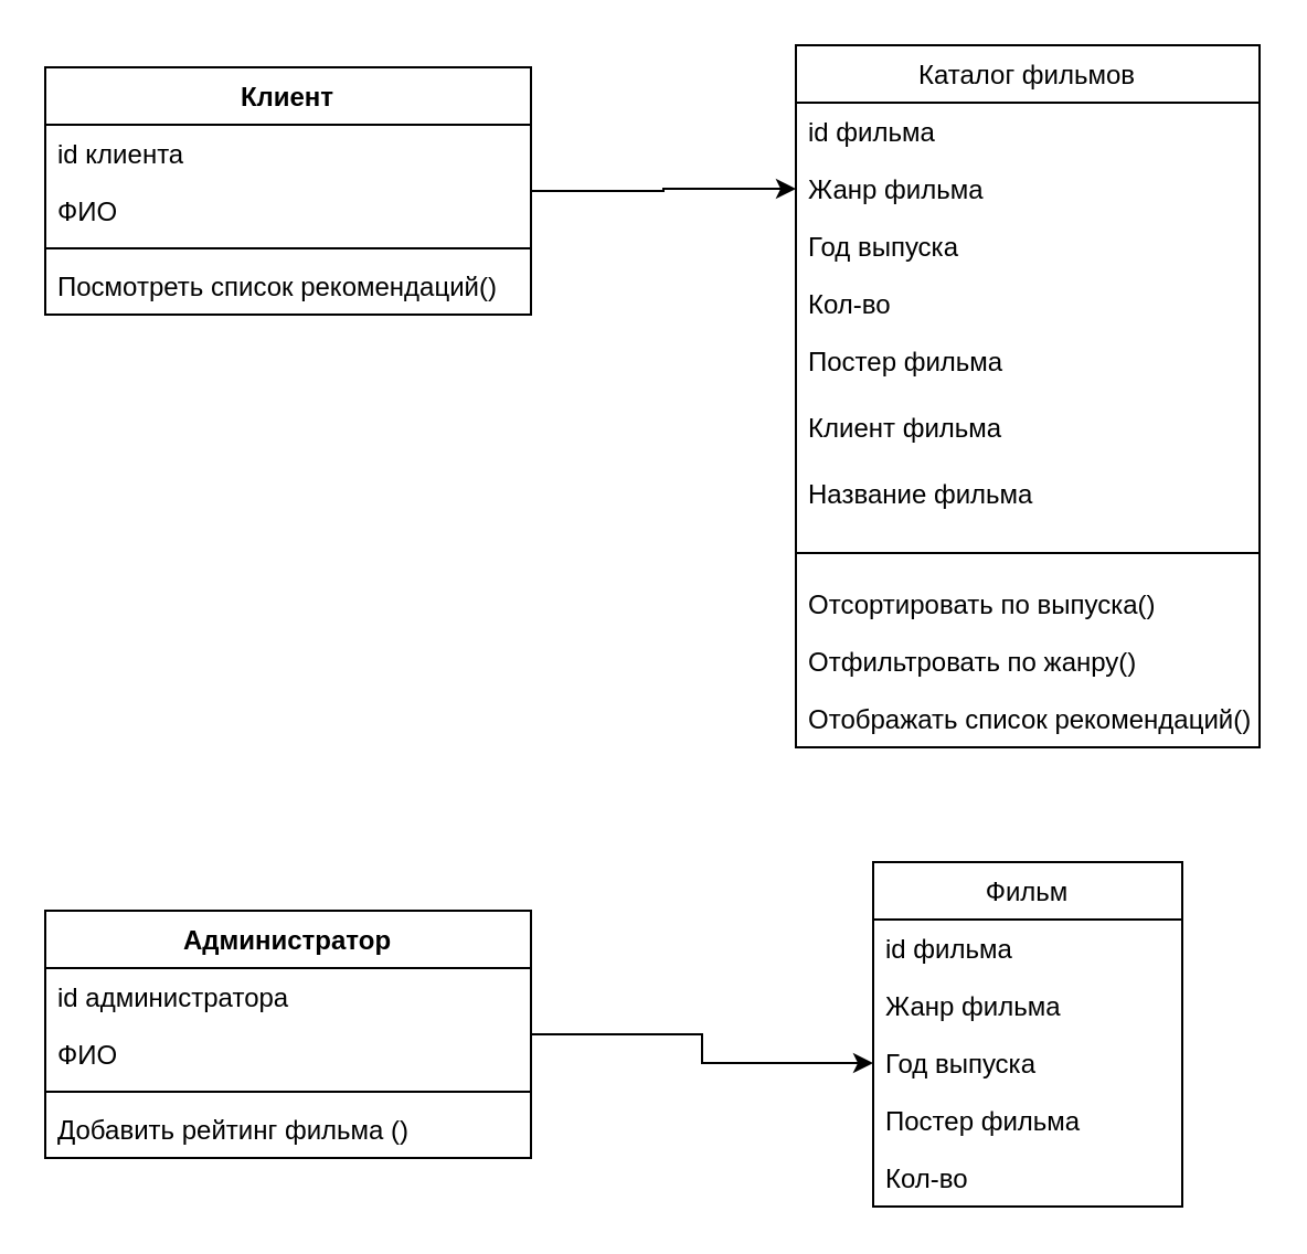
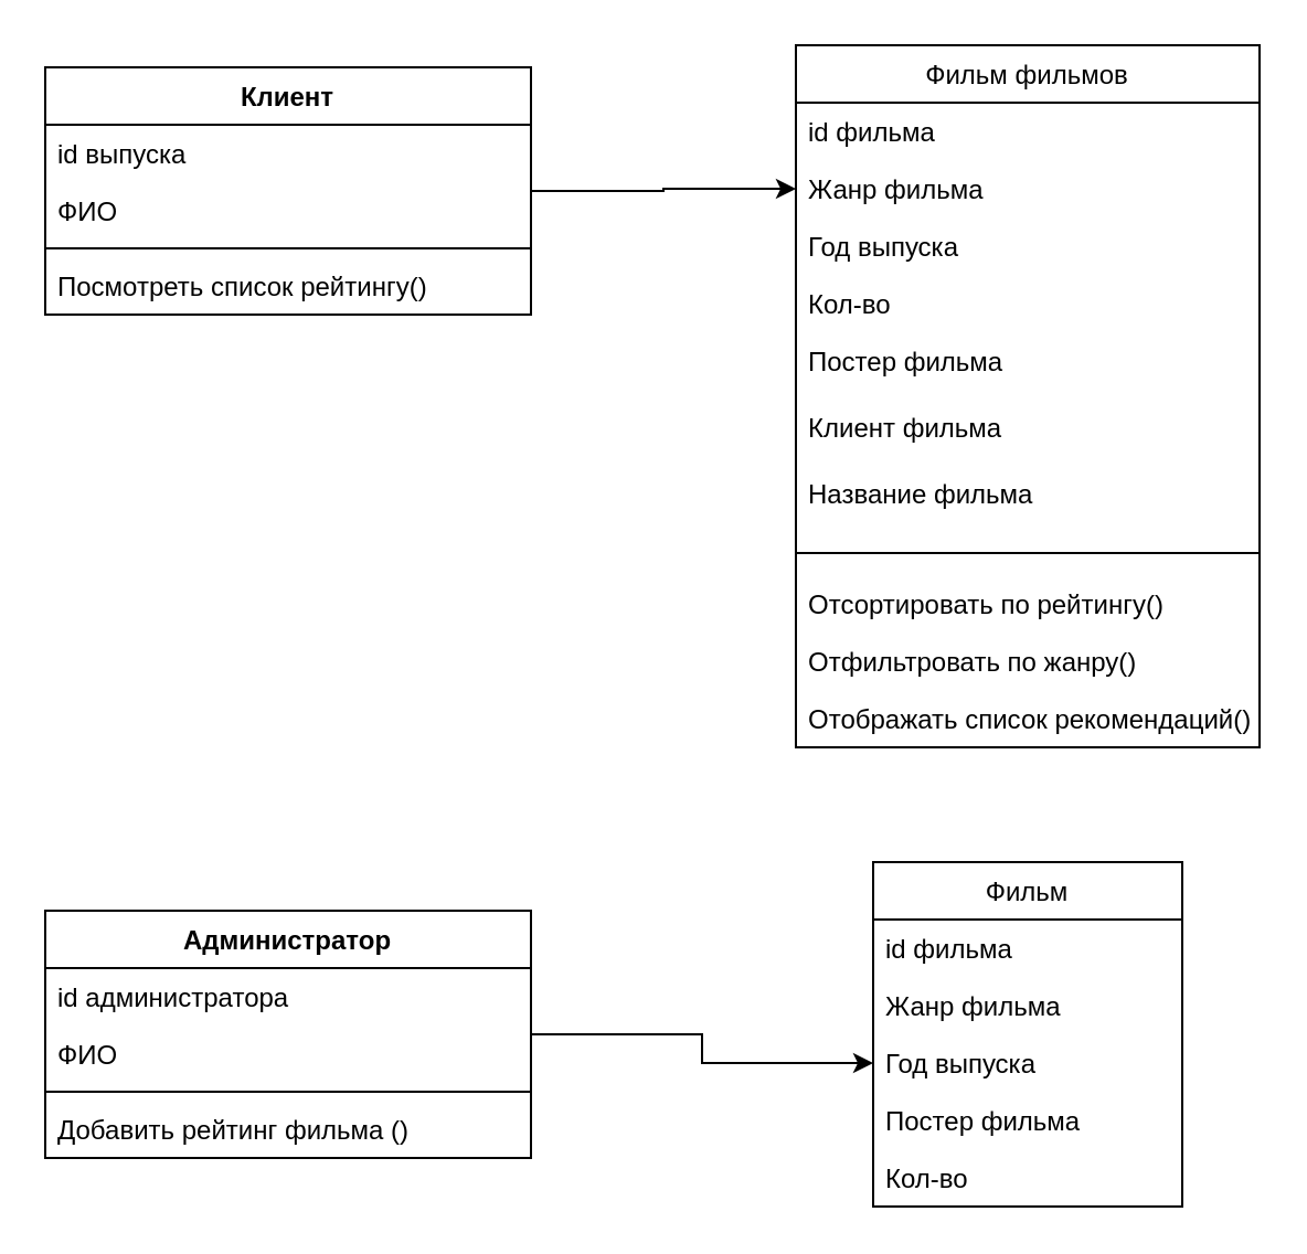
  <mxCell id="0" />
  <mxCell id="1" parent="0" />
- <mxCell id="2" value="Каталог фильмов" style="swimlane;fontStyle=0;align=center;verticalAlign=top;childLayout=stackLayout;horizontal=1;startSize=26;horizontalStack=0;resizeParent=1;resizeLast=0;collapsible=1;marginBottom=0;rounded=0;shadow=0;strokeWidth=1;" parent="1" vertex="1"><mxGeometry x="360" y="20" width="210" height="318" as="geometry"><mxRectangle x="550" y="140" width="160" height="26" as="alternateBounds" /></mxGeometry></mxCell>
+ <mxCell id="2" value="Фильм фильмов" style="swimlane;fontStyle=0;align=center;verticalAlign=top;childLayout=stackLayout;horizontal=1;startSize=26;horizontalStack=0;resizeParent=1;resizeLast=0;collapsible=1;marginBottom=0;rounded=0;shadow=0;strokeWidth=1;" parent="1" vertex="1"><mxGeometry x="360" y="20" width="210" height="318" as="geometry"><mxRectangle x="550" y="140" width="160" height="26" as="alternateBounds" /></mxGeometry></mxCell>
  <mxCell id="3" value="id фильма" style="text;align=left;verticalAlign=top;spacingLeft=4;spacingRight=4;overflow=hidden;rotatable=0;points=[[0,0.5],[1,0.5]];portConstraint=eastwest;" parent="2" vertex="1"><mxGeometry y="26" width="210" height="26" as="geometry" /></mxCell>
  <mxCell id="4" value="Жанр фильма" style="text;align=left;verticalAlign=top;spacingLeft=4;spacingRight=4;overflow=hidden;rotatable=0;points=[[0,0.5],[1,0.5]];portConstraint=eastwest;rounded=0;shadow=0;html=0;" parent="2" vertex="1"><mxGeometry y="52" width="210" height="26" as="geometry" /></mxCell>
  <mxCell id="5" value="Год выпуска" style="text;align=left;verticalAlign=top;spacingLeft=4;spacingRight=4;overflow=hidden;rotatable=0;points=[[0,0.5],[1,0.5]];portConstraint=eastwest;rounded=0;shadow=0;html=0;" parent="2" vertex="1"><mxGeometry y="78" width="210" height="26" as="geometry" /></mxCell>
  <mxCell id="6" value="Кол-во" style="text;align=left;verticalAlign=top;spacingLeft=4;spacingRight=4;overflow=hidden;rotatable=0;points=[[0,0.5],[1,0.5]];portConstraint=eastwest;rounded=0;shadow=0;html=0;" parent="2" vertex="1"><mxGeometry y="104" width="210" height="26" as="geometry" /></mxCell>
  <mxCell id="7" value="Постер фильма" style="text;align=left;verticalAlign=top;spacingLeft=4;spacingRight=4;overflow=hidden;rotatable=0;points=[[0,0.5],[1,0.5]];portConstraint=eastwest;rounded=0;shadow=0;html=0;" parent="2" vertex="1"><mxGeometry y="130" width="210" height="30" as="geometry" /></mxCell>
  <mxCell id="8" value="Клиент фильма" style="text;align=left;verticalAlign=top;spacingLeft=4;spacingRight=4;overflow=hidden;rotatable=0;points=[[0,0.5],[1,0.5]];portConstraint=eastwest;rounded=0;shadow=0;html=0;" vertex="1" parent="2"><mxGeometry y="160" width="210" height="30" as="geometry" /></mxCell>
  <mxCell id="9" value="Название фильма" style="text;align=left;verticalAlign=top;spacingLeft=4;spacingRight=4;overflow=hidden;rotatable=0;points=[[0,0.5],[1,0.5]];portConstraint=eastwest;rounded=0;shadow=0;html=0;" vertex="1" parent="2"><mxGeometry y="190" width="210" height="30" as="geometry" /></mxCell>
  <mxCell id="10" value="" style="line;html=1;strokeWidth=1;align=left;verticalAlign=middle;spacingTop=-1;spacingLeft=3;spacingRight=3;rotatable=0;labelPosition=right;points=[];portConstraint=eastwest;" parent="2" vertex="1"><mxGeometry y="220" width="210" height="20" as="geometry" /></mxCell>
- <mxCell id="11" value="Отсортировать по выпуска()" style="text;align=left;verticalAlign=top;spacingLeft=4;spacingRight=4;overflow=hidden;rotatable=0;points=[[0,0.5],[1,0.5]];portConstraint=eastwest;" parent="2" vertex="1"><mxGeometry y="240" width="210" height="26" as="geometry" /></mxCell>
+ <mxCell id="11" value="Отсортировать по рейтингу()" style="text;align=left;verticalAlign=top;spacingLeft=4;spacingRight=4;overflow=hidden;rotatable=0;points=[[0,0.5],[1,0.5]];portConstraint=eastwest;" parent="2" vertex="1"><mxGeometry y="240" width="210" height="26" as="geometry" /></mxCell>
  <mxCell id="12" value="Отфильтровать по жанру()" style="text;align=left;verticalAlign=top;spacingLeft=4;spacingRight=4;overflow=hidden;rotatable=0;points=[[0,0.5],[1,0.5]];portConstraint=eastwest;" parent="2" vertex="1"><mxGeometry y="266" width="210" height="26" as="geometry" /></mxCell>
  <mxCell id="13" value="Отображать список рекомендаций()" style="text;align=left;verticalAlign=top;spacingLeft=4;spacingRight=4;overflow=hidden;rotatable=0;points=[[0,0.5],[1,0.5]];portConstraint=eastwest;" vertex="1" parent="2"><mxGeometry y="292" width="210" height="26" as="geometry" /></mxCell>
  <mxCell id="14" value="Фильм" style="swimlane;fontStyle=0;childLayout=stackLayout;horizontal=1;startSize=26;fillColor=none;horizontalStack=0;resizeParent=1;resizeParentMax=0;resizeLast=0;collapsible=1;marginBottom=0;" vertex="1" parent="1"><mxGeometry x="395" y="390" width="140" height="156" as="geometry" /></mxCell>
  <mxCell id="15" value="id фильма" style="text;strokeColor=none;fillColor=none;align=left;verticalAlign=top;spacingLeft=4;spacingRight=4;overflow=hidden;rotatable=0;points=[[0,0.5],[1,0.5]];portConstraint=eastwest;" vertex="1" parent="14"><mxGeometry y="26" width="140" height="26" as="geometry" /></mxCell>
  <mxCell id="16" value="Жанр фильма" style="text;strokeColor=none;fillColor=none;align=left;verticalAlign=top;spacingLeft=4;spacingRight=4;overflow=hidden;rotatable=0;points=[[0,0.5],[1,0.5]];portConstraint=eastwest;" vertex="1" parent="14"><mxGeometry y="52" width="140" height="26" as="geometry" /></mxCell>
  <mxCell id="17" value="Год выпуска " style="text;strokeColor=none;fillColor=none;align=left;verticalAlign=top;spacingLeft=4;spacingRight=4;overflow=hidden;rotatable=0;points=[[0,0.5],[1,0.5]];portConstraint=eastwest;" vertex="1" parent="14"><mxGeometry y="78" width="140" height="26" as="geometry" /></mxCell>
  <mxCell id="18" value="Постер фильма" style="text;strokeColor=none;fillColor=none;align=left;verticalAlign=top;spacingLeft=4;spacingRight=4;overflow=hidden;rotatable=0;points=[[0,0.5],[1,0.5]];portConstraint=eastwest;" vertex="1" parent="14"><mxGeometry y="104" width="140" height="26" as="geometry" /></mxCell>
  <mxCell id="19" value="Кол-во" style="text;strokeColor=none;fillColor=none;align=left;verticalAlign=top;spacingLeft=4;spacingRight=4;overflow=hidden;rotatable=0;points=[[0,0.5],[1,0.5]];portConstraint=eastwest;" vertex="1" parent="14"><mxGeometry y="130" width="140" height="26" as="geometry" /></mxCell>
  <mxCell id="20" style="edgeStyle=orthogonalEdgeStyle;rounded=0;orthogonalLoop=1;jettySize=auto;html=1;entryX=0;entryY=0.5;entryDx=0;entryDy=0;" edge="1" parent="1" source="21" target="4"><mxGeometry relative="1" as="geometry" /></mxCell>
  <mxCell id="21" value="Клиент" style="swimlane;fontStyle=1;align=center;verticalAlign=top;childLayout=stackLayout;horizontal=1;startSize=26;horizontalStack=0;resizeParent=1;resizeParentMax=0;resizeLast=0;collapsible=1;marginBottom=0;" vertex="1" parent="1"><mxGeometry x="20" y="30" width="220" height="112" as="geometry" /></mxCell>
- <mxCell id="22" value="id клиента" style="text;strokeColor=none;fillColor=none;align=left;verticalAlign=top;spacingLeft=4;spacingRight=4;overflow=hidden;rotatable=0;points=[[0,0.5],[1,0.5]];portConstraint=eastwest;" vertex="1" parent="21"><mxGeometry y="26" width="220" height="26" as="geometry" /></mxCell>
+ <mxCell id="22" value="id выпуска" style="text;strokeColor=none;fillColor=none;align=left;verticalAlign=top;spacingLeft=4;spacingRight=4;overflow=hidden;rotatable=0;points=[[0,0.5],[1,0.5]];portConstraint=eastwest;" vertex="1" parent="21"><mxGeometry y="26" width="220" height="26" as="geometry" /></mxCell>
  <mxCell id="23" value="ФИО" style="text;strokeColor=none;fillColor=none;align=left;verticalAlign=top;spacingLeft=4;spacingRight=4;overflow=hidden;rotatable=0;points=[[0,0.5],[1,0.5]];portConstraint=eastwest;" vertex="1" parent="21"><mxGeometry y="52" width="220" height="26" as="geometry" /></mxCell>
  <mxCell id="24" value="" style="line;strokeWidth=1;fillColor=none;align=left;verticalAlign=middle;spacingTop=-1;spacingLeft=3;spacingRight=3;rotatable=0;labelPosition=right;points=[];portConstraint=eastwest;" vertex="1" parent="21"><mxGeometry y="78" width="220" height="8" as="geometry" /></mxCell>
- <mxCell id="25" value="Посмотреть список рекомендаций()" style="text;strokeColor=none;fillColor=none;align=left;verticalAlign=top;spacingLeft=4;spacingRight=4;overflow=hidden;rotatable=0;points=[[0,0.5],[1,0.5]];portConstraint=eastwest;" vertex="1" parent="21"><mxGeometry y="86" width="220" height="26" as="geometry" /></mxCell>
+ <mxCell id="25" value="Посмотреть список рейтингу()" style="text;strokeColor=none;fillColor=none;align=left;verticalAlign=top;spacingLeft=4;spacingRight=4;overflow=hidden;rotatable=0;points=[[0,0.5],[1,0.5]];portConstraint=eastwest;" vertex="1" parent="21"><mxGeometry y="86" width="220" height="26" as="geometry" /></mxCell>
  <mxCell id="26" style="edgeStyle=orthogonalEdgeStyle;rounded=0;orthogonalLoop=1;jettySize=auto;html=1;entryX=0;entryY=0.5;entryDx=0;entryDy=0;" edge="1" parent="1" source="27" target="17"><mxGeometry relative="1" as="geometry" /></mxCell>
  <mxCell id="27" value="Администратор" style="swimlane;fontStyle=1;align=center;verticalAlign=top;childLayout=stackLayout;horizontal=1;startSize=26;horizontalStack=0;resizeParent=1;resizeParentMax=0;resizeLast=0;collapsible=1;marginBottom=0;" vertex="1" parent="1"><mxGeometry x="20" y="412" width="220" height="112" as="geometry" /></mxCell>
  <mxCell id="28" value="id администратора" style="text;strokeColor=none;fillColor=none;align=left;verticalAlign=top;spacingLeft=4;spacingRight=4;overflow=hidden;rotatable=0;points=[[0,0.5],[1,0.5]];portConstraint=eastwest;" vertex="1" parent="27"><mxGeometry y="26" width="220" height="26" as="geometry" /></mxCell>
  <mxCell id="29" value="ФИО" style="text;strokeColor=none;fillColor=none;align=left;verticalAlign=top;spacingLeft=4;spacingRight=4;overflow=hidden;rotatable=0;points=[[0,0.5],[1,0.5]];portConstraint=eastwest;" vertex="1" parent="27"><mxGeometry y="52" width="220" height="26" as="geometry" /></mxCell>
  <mxCell id="30" value="" style="line;strokeWidth=1;fillColor=none;align=left;verticalAlign=middle;spacingTop=-1;spacingLeft=3;spacingRight=3;rotatable=0;labelPosition=right;points=[];portConstraint=eastwest;" vertex="1" parent="27"><mxGeometry y="78" width="220" height="8" as="geometry" /></mxCell>
  <mxCell id="31" value="Добавить рейтинг фильма ()" style="text;strokeColor=none;fillColor=none;align=left;verticalAlign=top;spacingLeft=4;spacingRight=4;overflow=hidden;rotatable=0;points=[[0,0.5],[1,0.5]];portConstraint=eastwest;" vertex="1" parent="27"><mxGeometry y="86" width="220" height="26" as="geometry" /></mxCell>
